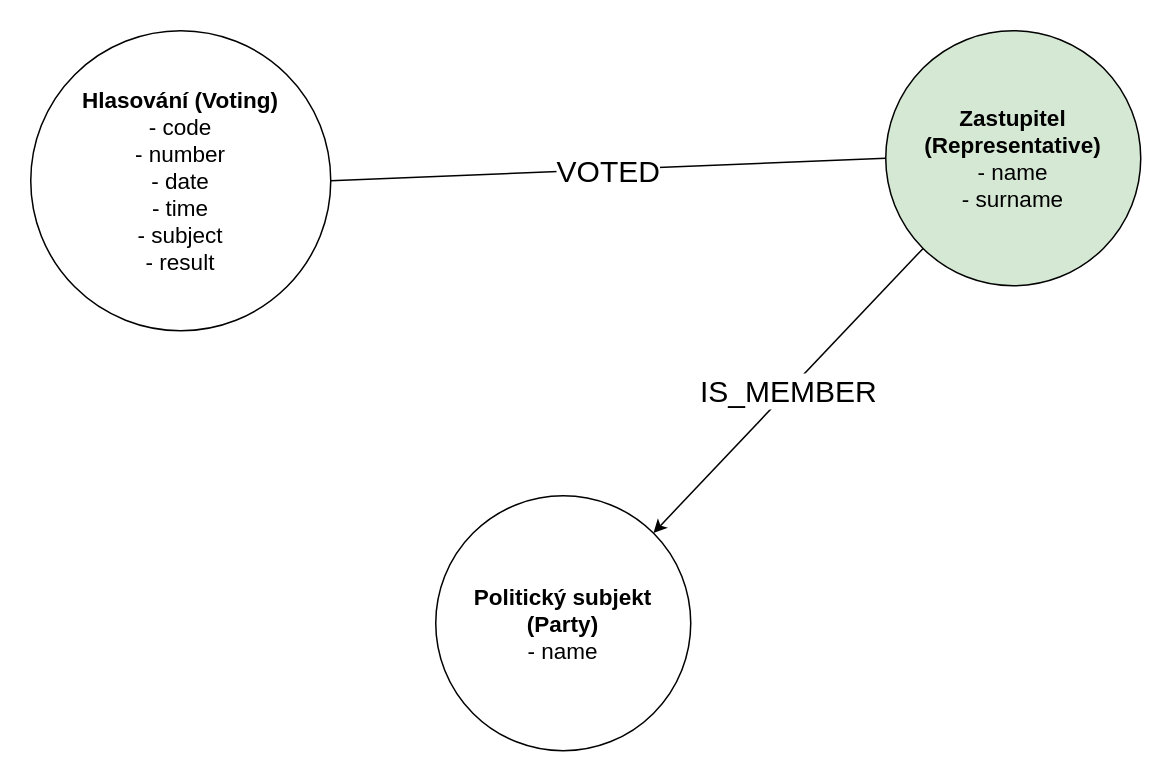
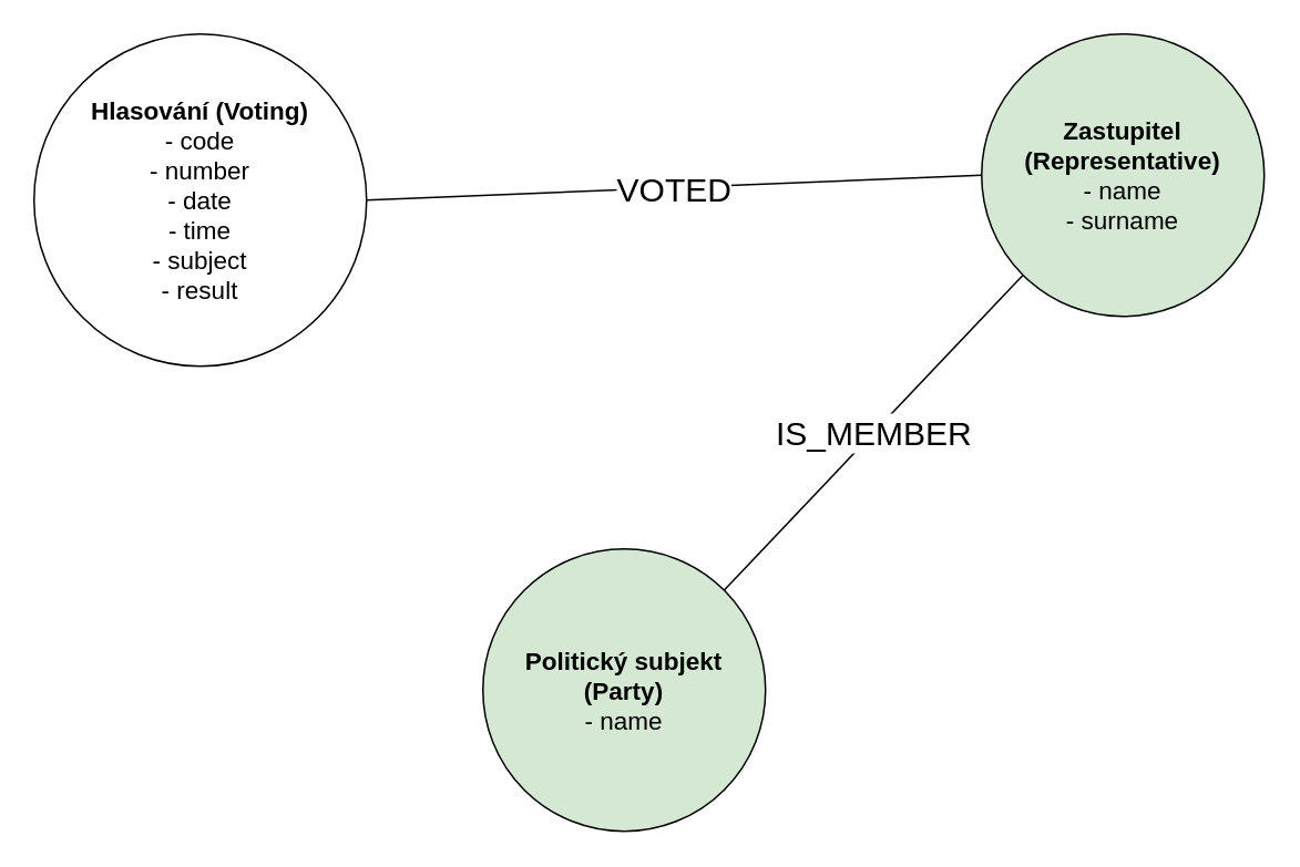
  <mxCell id="0" />
  <mxCell id="1" parent="0" />
  <mxCell id="2" value="VOTED" style="rounded=0;orthogonalLoop=1;jettySize=auto;html=1;exitX=1;exitY=0.5;exitDx=0;exitDy=0;entryX=0;entryY=0.5;entryDx=0;entryDy=0;endArrow=none;endFill=0;fontSize=20;" edge="1" parent="1" source="3" target="5"><mxGeometry relative="1" as="geometry" /></mxCell>
  <mxCell id="3" value="&lt;b&gt;Hlasování (Voting)&lt;/b&gt;&lt;br&gt;- code&lt;br&gt;- number&lt;br&gt;- date&lt;br&gt;- time&lt;br&gt;- subject&lt;br&gt;- result" style="ellipse;whiteSpace=wrap;html=1;aspect=fixed;fontSize=15;" vertex="1" parent="1"><mxGeometry x="20" y="20" width="200" height="200" as="geometry" /></mxCell>
- <mxCell id="4" value="IS_MEMBER" style="rounded=0;orthogonalLoop=1;jettySize=auto;html=1;exitX=0;exitY=1;exitDx=0;exitDy=0;entryX=1;entryY=0;entryDx=0;entryDy=0;fontSize=20;" edge="1" parent="1" source="5" target="6"><mxGeometry relative="1" as="geometry" /></mxCell>
+ <mxCell id="4" value="IS_MEMBER" style="rounded=0;orthogonalLoop=1;jettySize=auto;html=1;exitX=0;exitY=1;exitDx=0;exitDy=0;entryX=1;entryY=0;entryDx=0;entryDy=0;fontSize=20;endArrow=none;" edge="1" parent="1" source="5" target="6"><mxGeometry relative="1" as="geometry" /></mxCell>
  <mxCell id="5" value="&lt;font style=&quot;font-size: 15px;&quot;&gt;&lt;b&gt;Zastupitel (Representative)&lt;/b&gt;&lt;br&gt;- name&lt;br&gt;- surname&lt;br&gt;&lt;/font&gt;" style="ellipse;whiteSpace=wrap;html=1;aspect=fixed;fillColor=#d5e8d4;" vertex="1" parent="1"><mxGeometry x="590" y="20" width="170" height="170" as="geometry" /></mxCell>
- <mxCell id="6" value="&lt;b&gt;Politický subjekt (Party)&lt;/b&gt;&lt;br&gt;- name" style="ellipse;whiteSpace=wrap;html=1;aspect=fixed;fontSize=15;" vertex="1" parent="1"><mxGeometry x="290" y="330" width="170" height="170" as="geometry" /></mxCell>
+ <mxCell id="6" value="&lt;b&gt;Politický subjekt (Party)&lt;/b&gt;&lt;br&gt;- name" style="ellipse;whiteSpace=wrap;html=1;aspect=fixed;fontSize=15;fillColor=#d5e8d4;" vertex="1" parent="1"><mxGeometry x="290" y="330" width="170" height="170" as="geometry" /></mxCell>
